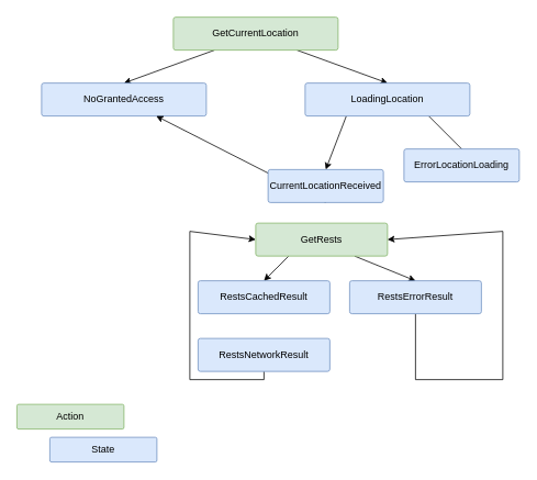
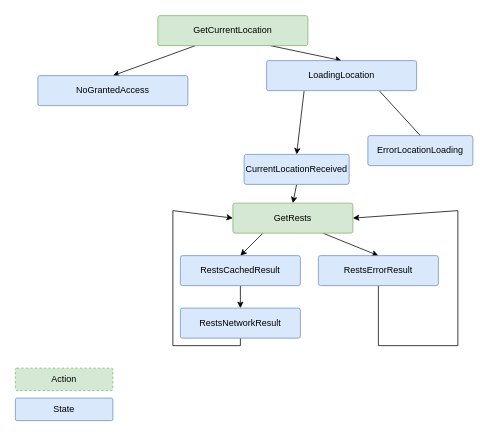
  <mxCell id="0" />
  <mxCell id="1" parent="0" />
  <mxCell id="2" style="rounded=0;orthogonalLoop=1;jettySize=auto;html=1;exitX=0.75;exitY=1;exitDx=0;exitDy=0;entryX=0.5;entryY=0;entryDx=0;entryDy=0;" edge="1" parent="1" source="4" target="7"><mxGeometry relative="1" as="geometry" /></mxCell>
  <mxCell id="3" style="rounded=0;orthogonalLoop=1;jettySize=auto;html=1;exitX=0.25;exitY=1;exitDx=0;exitDy=0;entryX=0.5;entryY=0;entryDx=0;entryDy=0;" edge="1" parent="1" source="4" target="8"><mxGeometry relative="1" as="geometry" /></mxCell>
  <mxCell id="4" value="GetCurrentLocation" style="rounded=1;whiteSpace=wrap;html=1;arcSize=7;fillColor=#d5e8d4;strokeColor=#82b366;" vertex="1" parent="1"><mxGeometry x="210" y="20" width="200" height="40" as="geometry" /></mxCell>
  <mxCell id="5" style="edgeStyle=none;rounded=0;orthogonalLoop=1;jettySize=auto;html=1;exitX=0.25;exitY=1;exitDx=0;exitDy=0;entryX=0.5;entryY=0;entryDx=0;entryDy=0;" edge="1" parent="1" source="7" target="12"><mxGeometry relative="1" as="geometry" /></mxCell>
  <mxCell id="6" style="edgeStyle=none;rounded=0;orthogonalLoop=1;jettySize=auto;html=1;exitX=0.75;exitY=1;exitDx=0;exitDy=0;entryX=0.5;entryY=0;entryDx=0;entryDy=0;endArrow=none;" edge="1" parent="1" source="7" target="13"><mxGeometry relative="1" as="geometry" /></mxCell>
- <mxCell id="7" value="LoadingLocation" style="rounded=1;whiteSpace=wrap;html=1;arcSize=7;fillColor=#dae8fc;strokeColor=#6c8ebf;" vertex="1" parent="1"><mxGeometry x="370" y="100" width="200" height="40" as="geometry" /></mxCell>
+ <mxCell id="7" value="LoadingLocation" style="rounded=1;whiteSpace=wrap;html=1;arcSize=7;fillColor=#dae8fc;strokeColor=#6c8ebf;" vertex="1" parent="1"><mxGeometry x="355" y="80" width="200" height="40" as="geometry" /></mxCell>
  <mxCell id="8" value="NoGrantedAccess" style="rounded=1;whiteSpace=wrap;html=1;arcSize=7;fillColor=#dae8fc;strokeColor=#6c8ebf;" vertex="1" parent="1"><mxGeometry x="50" y="100" width="200" height="40" as="geometry" /></mxCell>
- <mxCell id="9" value="Action" style="rounded=1;whiteSpace=wrap;html=1;arcSize=7;fillColor=#d5e8d4;strokeColor=#82b366;" vertex="1" parent="1"><mxGeometry x="20" y="490" width="130" height="30" as="geometry" /></mxCell>
- <mxCell id="10" value="State" style="rounded=1;whiteSpace=wrap;html=1;arcSize=7;fillColor=#dae8fc;strokeColor=#6c8ebf;" vertex="1" parent="1"><mxGeometry x="60" y="530" width="130" height="30" as="geometry" /></mxCell>
- <mxCell id="11" style="edgeStyle=none;rounded=0;orthogonalLoop=1;jettySize=auto;html=1;exitX=0.5;exitY=1;exitDx=0;exitDy=0;" edge="1" parent="1" source="12" target="8"><mxGeometry relative="1" as="geometry" /></mxCell>
+ <mxCell id="9" value="Action" style="rounded=1;whiteSpace=wrap;html=1;arcSize=7;fillColor=#d5e8d4;strokeColor=#82b366;dashed=1;" vertex="1" parent="1"><mxGeometry x="20" y="490" width="130" height="30" as="geometry" /></mxCell>
+ <mxCell id="10" value="State" style="rounded=1;whiteSpace=wrap;html=1;arcSize=7;fillColor=#dae8fc;strokeColor=#6c8ebf;" vertex="1" parent="1"><mxGeometry x="20" y="530" width="130" height="30" as="geometry" /></mxCell>
+ <mxCell id="11" style="edgeStyle=none;rounded=0;orthogonalLoop=1;jettySize=auto;html=1;exitX=0.5;exitY=1;exitDx=0;exitDy=0;entryX=0.5;entryY=0;entryDx=0;entryDy=0;" edge="1" parent="1" source="12" target="16"><mxGeometry relative="1" as="geometry" /></mxCell>
  <mxCell id="12" value="CurrentLocationReceived" style="rounded=1;whiteSpace=wrap;html=1;arcSize=7;fillColor=#dae8fc;strokeColor=#6c8ebf;" vertex="1" parent="1"><mxGeometry x="325" y="205" width="140" height="40" as="geometry" /></mxCell>
  <mxCell id="13" value="ErrorLocationLoading" style="rounded=1;whiteSpace=wrap;html=1;arcSize=7;fillColor=#dae8fc;strokeColor=#6c8ebf;" vertex="1" parent="1"><mxGeometry x="490" y="180" width="140" height="40" as="geometry" /></mxCell>
  <mxCell id="14" style="edgeStyle=none;rounded=0;orthogonalLoop=1;jettySize=auto;html=1;exitX=0.25;exitY=1;exitDx=0;exitDy=0;entryX=0.5;entryY=0;entryDx=0;entryDy=0;" edge="1" parent="1" source="16" target="18"><mxGeometry relative="1" as="geometry" /></mxCell>
  <mxCell id="15" style="edgeStyle=none;rounded=0;orthogonalLoop=1;jettySize=auto;html=1;exitX=0.75;exitY=1;exitDx=0;exitDy=0;entryX=0.5;entryY=0;entryDx=0;entryDy=0;" edge="1" parent="1" source="16" target="22"><mxGeometry relative="1" as="geometry" /></mxCell>
  <mxCell id="16" value="GetRests" style="rounded=1;whiteSpace=wrap;html=1;arcSize=7;fillColor=#d5e8d4;strokeColor=#82b366;" vertex="1" parent="1"><mxGeometry x="310" y="270" width="160" height="40" as="geometry" /></mxCell>
+ <mxCell id="17" style="edgeStyle=none;rounded=0;orthogonalLoop=1;jettySize=auto;html=1;exitX=0.5;exitY=1;exitDx=0;exitDy=0;entryX=0.5;entryY=0;entryDx=0;entryDy=0;" edge="1" parent="1" source="18" target="20"><mxGeometry relative="1" as="geometry" /></mxCell>
  <mxCell id="18" value="RestsCachedResult" style="rounded=1;whiteSpace=wrap;html=1;arcSize=7;fillColor=#dae8fc;strokeColor=#6c8ebf;" vertex="1" parent="1"><mxGeometry x="240" y="340" width="160" height="40" as="geometry" /></mxCell>
  <mxCell id="19" style="edgeStyle=none;rounded=0;orthogonalLoop=1;jettySize=auto;html=1;exitX=0.5;exitY=1;exitDx=0;exitDy=0;entryX=0;entryY=0.5;entryDx=0;entryDy=0;" edge="1" parent="1" source="20" target="16"><mxGeometry relative="1" as="geometry"><mxPoint x="250" y="270" as="targetPoint" /><Array as="points"><mxPoint x="320" y="460" /><mxPoint x="230" y="460" /><mxPoint x="230" y="280" /></Array></mxGeometry></mxCell>
  <mxCell id="20" value="RestsNetworkResult" style="rounded=1;whiteSpace=wrap;html=1;arcSize=7;fillColor=#dae8fc;strokeColor=#6c8ebf;" vertex="1" parent="1"><mxGeometry x="240" y="410" width="160" height="40" as="geometry" /></mxCell>
  <mxCell id="21" style="edgeStyle=none;rounded=0;orthogonalLoop=1;jettySize=auto;html=1;exitX=0.5;exitY=1;exitDx=0;exitDy=0;entryX=1;entryY=0.5;entryDx=0;entryDy=0;" edge="1" parent="1" source="22" target="16"><mxGeometry relative="1" as="geometry"><mxPoint x="670" y="420" as="targetPoint" /><Array as="points"><mxPoint x="504" y="460" /><mxPoint x="610" y="460" /><mxPoint x="610" y="280" /></Array></mxGeometry></mxCell>
  <mxCell id="22" value="RestsErrorResult" style="rounded=1;whiteSpace=wrap;html=1;arcSize=7;fillColor=#dae8fc;strokeColor=#6c8ebf;" vertex="1" parent="1"><mxGeometry x="424" y="340" width="160" height="40" as="geometry" /></mxCell>
